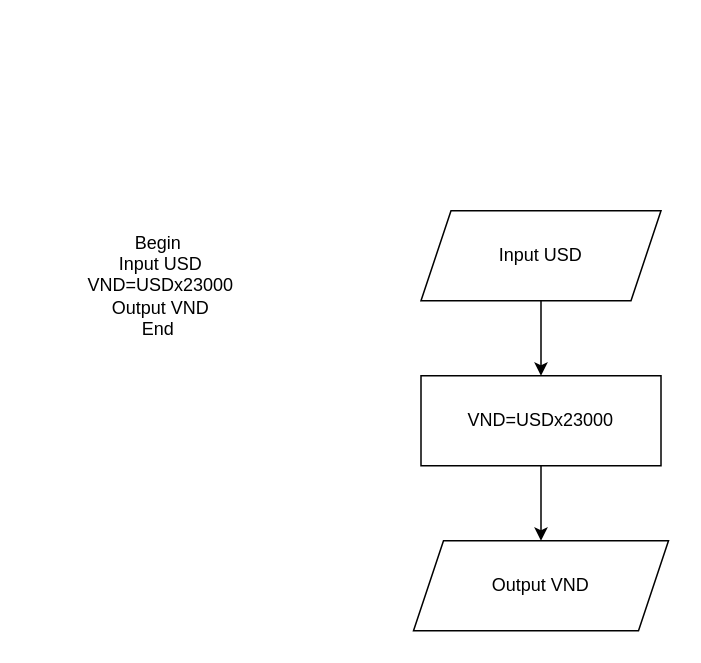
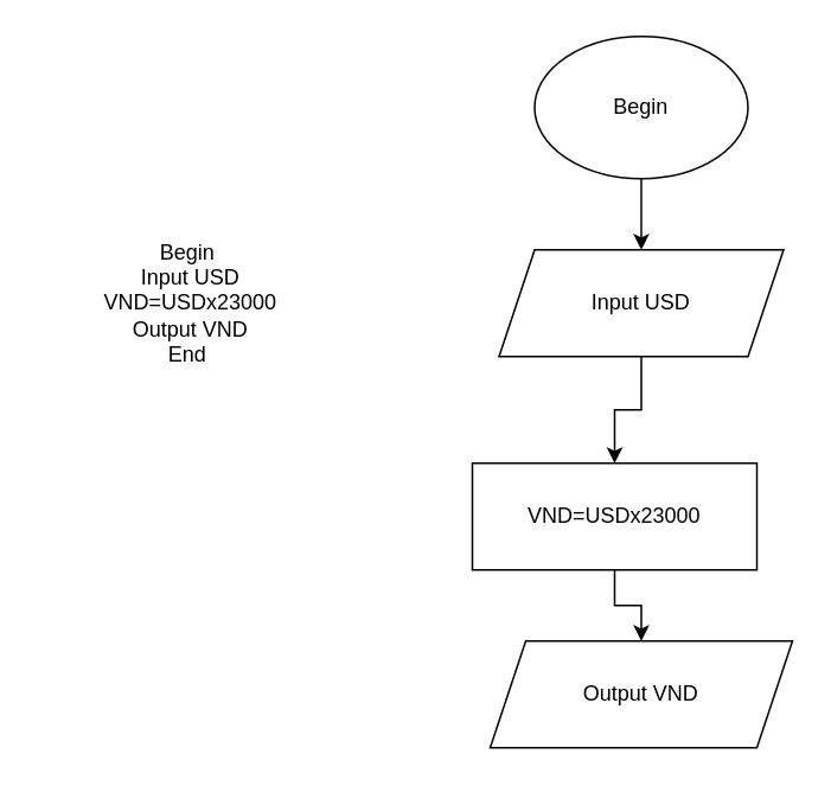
  <mxCell id="0" />
  <mxCell id="1" parent="0" />
- <mxCell id="2" value="Begin&lt;br&gt;&amp;nbsp;Input USD&lt;br&gt;&amp;nbsp;VND=USDx23000&lt;br&gt;&amp;nbsp;Output VND&lt;br&gt;End" style="text;html=1;strokeColor=none;fillColor=none;align=center;verticalAlign=middle;whiteSpace=wrap;rounded=0;" vertex="1" parent="1"><mxGeometry x="20" y="135" width="170" height="110" as="geometry" /></mxCell>
+ <mxCell id="2" value="Begin&lt;br&gt;&amp;nbsp;Input USD&lt;br&gt;&amp;nbsp;VND=USDx23000&lt;br&gt;&amp;nbsp;Output VND&lt;br&gt;End" style="text;html=1;strokeColor=none;fillColor=none;align=center;verticalAlign=middle;whiteSpace=wrap;rounded=0;" vertex="1" parent="1"><mxGeometry x="20" y="115" width="170" height="110" as="geometry" /></mxCell>
+ <mxCell id="3" value="" style="edgeStyle=orthogonalEdgeStyle;rounded=0;orthogonalLoop=1;jettySize=auto;html=1;" edge="1" parent="1" source="4" target="6"><mxGeometry relative="1" as="geometry" /></mxCell>
+ <mxCell id="4" value="Begin" style="ellipse;whiteSpace=wrap;html=1;" vertex="1" parent="1"><mxGeometry x="300" y="20" width="120" height="80" as="geometry" /></mxCell>
  <mxCell id="5" value="" style="edgeStyle=orthogonalEdgeStyle;rounded=0;orthogonalLoop=1;jettySize=auto;html=1;" edge="1" parent="1" source="6" target="8"><mxGeometry relative="1" as="geometry" /></mxCell>
  <mxCell id="6" value="Input USD" style="shape=parallelogram;perimeter=parallelogramPerimeter;whiteSpace=wrap;html=1;fixedSize=1;" vertex="1" parent="1"><mxGeometry x="280" y="140" width="160" height="60" as="geometry" /></mxCell>
  <mxCell id="7" value="" style="edgeStyle=orthogonalEdgeStyle;rounded=0;orthogonalLoop=1;jettySize=auto;html=1;" edge="1" parent="1" source="8" target="10"><mxGeometry relative="1" as="geometry" /></mxCell>
- <mxCell id="8" value="VND=USDx23000" style="rounded=0;whiteSpace=wrap;html=1;" vertex="1" parent="1"><mxGeometry x="280" y="250" width="160" height="60" as="geometry" /></mxCell>
+ <mxCell id="8" value="VND=USDx23000" style="rounded=0;whiteSpace=wrap;html=1;" vertex="1" parent="1"><mxGeometry x="265" y="260" width="160" height="60" as="geometry" /></mxCell>
  <mxCell id="9" style="edgeStyle=orthogonalEdgeStyle;rounded=0;orthogonalLoop=1;jettySize=auto;html=1;exitX=0.5;exitY=1;exitDx=0;exitDy=0;" edge="1" parent="1" source="8" target="8"><mxGeometry relative="1" as="geometry" /></mxCell>
  <mxCell id="10" value="Output VND" style="shape=parallelogram;perimeter=parallelogramPerimeter;whiteSpace=wrap;html=1;fixedSize=1;" vertex="1" parent="1"><mxGeometry x="275" y="360" width="170" height="60" as="geometry" /></mxCell>
